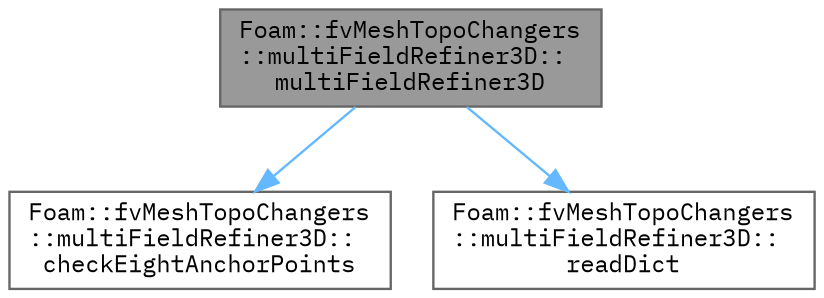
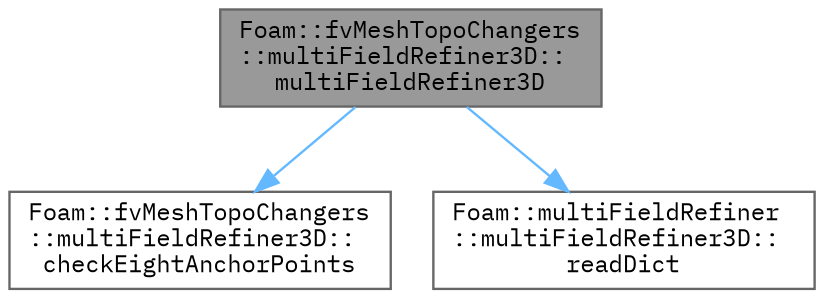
  digraph {
    rankdir=TB
    fontname="IBM Plex Mono"
    node [color=grey40 fillcolor=white fontname="IBM Plex Mono" fontsize=10 shape=box style=filled]
    edge [color=steelblue1 fontname="IBM Plex Mono" fontsize=10 labelfontname=Helvetica labelfontsize=10 style=solid]
    n1 [color=gray40 fillcolor=grey60 fontcolor=black height=0.2 label="Foam::fvMeshTopoChangers\l::multiFieldRefiner3D::\lmultiFieldRefiner3D" width=0.4]
    n2 [height=0.2 label="Foam::fvMeshTopoChangers\l::multiFieldRefiner3D::\lcheckEightAnchorPoints" width=0.4]
-   n3 [height=0.2 label="Foam::fvMeshTopoChangers\l::multiFieldRefiner3D::\lreadDict" width=0.4]
+   n3 [height=0.2 label="Foam::multiFieldRefiner\l::multiFieldRefiner3D::\lreadDict" width=0.4]
    n1 -> n2
    n1 -> n3
  }
